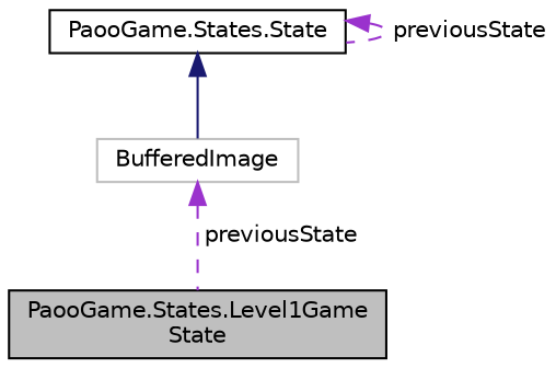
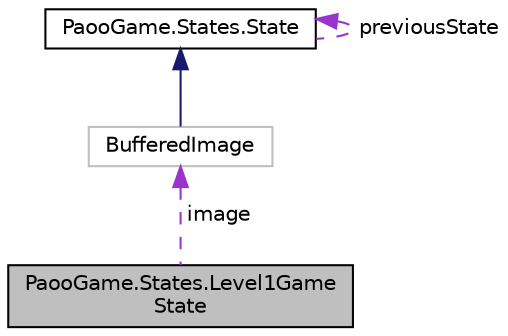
  digraph {
    node [color=black fillcolor=white fontname=Helvetica fontsize=10 shape=record style=filled]
    edge [color=darkorchid3 dir=back fontname=Helvetica fontsize=10 labelfontname=Helvetica labelfontsize=10 style=dashed]
    n1 [fillcolor=grey75 fontcolor=black height=0.2 label="PaooGame.States.Level1Game\lState" width=0.4]
    n2 [height=0.2 label="PaooGame.States.State" width=0.4]
    n3 [color=grey75 height=0.2 label=BufferedImage width=0.4]
    n2 -> n2 [label=" previousState"]
    n2 -> n3 [color=midnightblue style=solid]
-   n3 -> n1 [label=" previousState"]
+   n3 -> n1 [label=" image"]
  }
